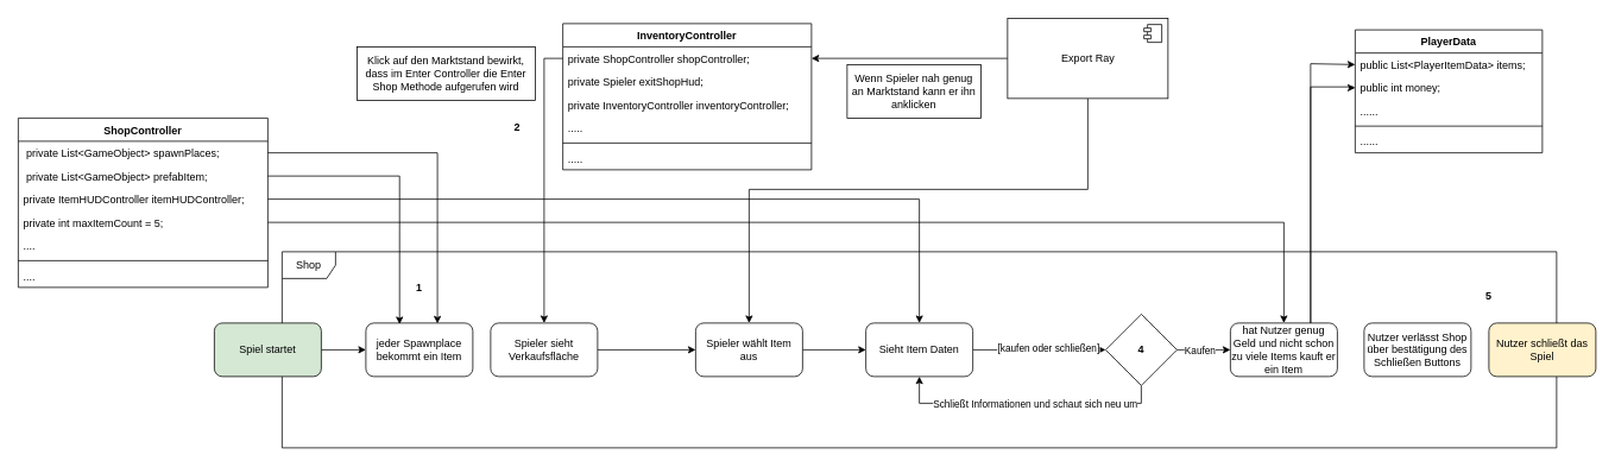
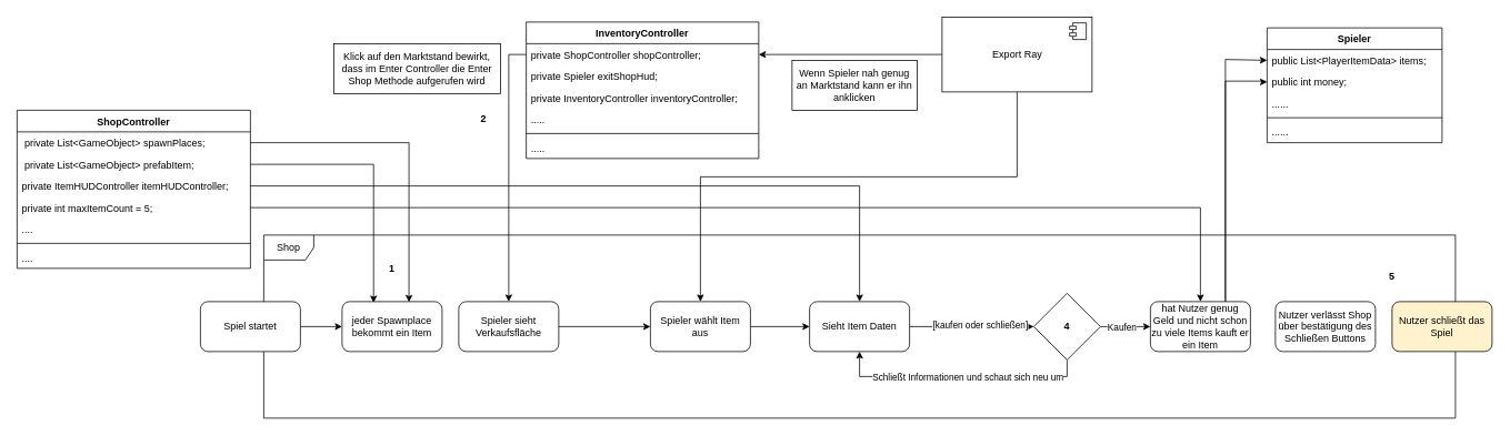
  <mxCell id="0" />
  <mxCell id="1" parent="0" />
  <mxCell id="2" value="ShopController" style="swimlane;fontStyle=1;align=center;verticalAlign=top;childLayout=stackLayout;horizontal=1;startSize=26;horizontalStack=0;resizeParent=1;resizeParentMax=0;resizeLast=0;collapsible=1;marginBottom=0;" parent="1" vertex="1"><mxGeometry x="20" y="132" width="280" height="190" as="geometry" /></mxCell>
  <mxCell id="3" value=" private List&lt;GameObject&gt; spawnPlaces;" style="text;strokeColor=none;fillColor=none;align=left;verticalAlign=top;spacingLeft=4;spacingRight=4;overflow=hidden;rotatable=0;points=[[0,0.5],[1,0.5]];portConstraint=eastwest;" parent="2" vertex="1"><mxGeometry y="26" width="280" height="26" as="geometry" /></mxCell>
  <mxCell id="4" value=" private List&lt;GameObject&gt; prefabItem;" style="text;strokeColor=none;fillColor=none;align=left;verticalAlign=top;spacingLeft=4;spacingRight=4;overflow=hidden;rotatable=0;points=[[0,0.5],[1,0.5]];portConstraint=eastwest;" parent="2" vertex="1"><mxGeometry y="52" width="280" height="26" as="geometry" /></mxCell>
  <mxCell id="5" value="private ItemHUDController itemHUDController;" style="text;strokeColor=none;fillColor=none;align=left;verticalAlign=top;spacingLeft=4;spacingRight=4;overflow=hidden;rotatable=0;points=[[0,0.5],[1,0.5]];portConstraint=eastwest;" parent="2" vertex="1"><mxGeometry y="78" width="280" height="26" as="geometry" /></mxCell>
  <mxCell id="6" value="private int maxItemCount = 5;" style="text;strokeColor=none;fillColor=none;align=left;verticalAlign=top;spacingLeft=4;spacingRight=4;overflow=hidden;rotatable=0;points=[[0,0.5],[1,0.5]];portConstraint=eastwest;" parent="2" vertex="1"><mxGeometry y="104" width="280" height="26" as="geometry" /></mxCell>
  <mxCell id="7" value="...." style="text;strokeColor=none;fillColor=none;align=left;verticalAlign=top;spacingLeft=4;spacingRight=4;overflow=hidden;rotatable=0;points=[[0,0.5],[1,0.5]];portConstraint=eastwest;" vertex="1" parent="2"><mxGeometry y="130" width="280" height="26" as="geometry" /></mxCell>
  <mxCell id="8" value="" style="line;strokeWidth=1;fillColor=none;align=left;verticalAlign=middle;spacingTop=-1;spacingLeft=3;spacingRight=3;rotatable=0;labelPosition=right;points=[];portConstraint=eastwest;" parent="2" vertex="1"><mxGeometry y="156" width="280" height="8" as="geometry" /></mxCell>
  <mxCell id="9" value="...." style="text;strokeColor=none;fillColor=none;align=left;verticalAlign=top;spacingLeft=4;spacingRight=4;overflow=hidden;rotatable=0;points=[[0,0.5],[1,0.5]];portConstraint=eastwest;" vertex="1" parent="2"><mxGeometry y="164" width="280" height="26" as="geometry" /></mxCell>
  <mxCell id="10" value="InventoryController" style="swimlane;fontStyle=1;align=center;verticalAlign=top;childLayout=stackLayout;horizontal=1;startSize=26;horizontalStack=0;resizeParent=1;resizeParentMax=0;resizeLast=0;collapsible=1;marginBottom=0;" parent="1" vertex="1"><mxGeometry x="631" y="26" width="279" height="164" as="geometry" /></mxCell>
  <mxCell id="11" value="private ShopController shopController;" style="text;strokeColor=none;fillColor=none;align=left;verticalAlign=top;spacingLeft=4;spacingRight=4;overflow=hidden;rotatable=0;points=[[0,0.5],[1,0.5]];portConstraint=eastwest;" parent="10" vertex="1"><mxGeometry y="26" width="279" height="26" as="geometry" /></mxCell>
  <mxCell id="12" value="private Spieler exitShopHud;" style="text;strokeColor=none;fillColor=none;align=left;verticalAlign=top;spacingLeft=4;spacingRight=4;overflow=hidden;rotatable=0;points=[[0,0.5],[1,0.5]];portConstraint=eastwest;" parent="10" vertex="1"><mxGeometry y="52" width="279" height="26" as="geometry" /></mxCell>
  <mxCell id="13" value="private InventoryController inventoryController;" style="text;strokeColor=none;fillColor=none;align=left;verticalAlign=top;spacingLeft=4;spacingRight=4;overflow=hidden;rotatable=0;points=[[0,0.5],[1,0.5]];portConstraint=eastwest;" parent="10" vertex="1"><mxGeometry y="78" width="279" height="26" as="geometry" /></mxCell>
  <mxCell id="14" value="....." style="text;strokeColor=none;fillColor=none;align=left;verticalAlign=top;spacingLeft=4;spacingRight=4;overflow=hidden;rotatable=0;points=[[0,0.5],[1,0.5]];portConstraint=eastwest;" vertex="1" parent="10"><mxGeometry y="104" width="279" height="26" as="geometry" /></mxCell>
  <mxCell id="15" value="" style="line;strokeWidth=1;fillColor=none;align=left;verticalAlign=middle;spacingTop=-1;spacingLeft=3;spacingRight=3;rotatable=0;labelPosition=right;points=[];portConstraint=eastwest;" parent="10" vertex="1"><mxGeometry y="130" width="279" height="8" as="geometry" /></mxCell>
  <mxCell id="16" value="....." style="text;strokeColor=none;fillColor=none;align=left;verticalAlign=top;spacingLeft=4;spacingRight=4;overflow=hidden;rotatable=0;points=[[0,0.5],[1,0.5]];portConstraint=eastwest;" vertex="1" parent="10"><mxGeometry y="138" width="279" height="26" as="geometry" /></mxCell>
  <mxCell id="17" style="edgeStyle=orthogonalEdgeStyle;rounded=0;orthogonalLoop=1;jettySize=auto;html=1;entryX=1;entryY=0.5;entryDx=0;entryDy=0;" parent="1" source="19" target="11" edge="1"><mxGeometry relative="1" as="geometry" /></mxCell>
  <mxCell id="18" style="edgeStyle=orthogonalEdgeStyle;rounded=0;orthogonalLoop=1;jettySize=auto;html=1;exitX=0.5;exitY=1;exitDx=0;exitDy=0;" parent="1" source="19" target="32" edge="1"><mxGeometry relative="1" as="geometry"><Array as="points"><mxPoint x="1220" y="212" /><mxPoint x="840" y="212" /></Array></mxGeometry></mxCell>
  <mxCell id="19" value="Export Ray" style="html=1;dropTarget=0;" parent="1" vertex="1"><mxGeometry x="1130" y="20" width="180" height="90" as="geometry" /></mxCell>
  <mxCell id="20" value="" style="shape=module;jettyWidth=8;jettyHeight=4;" parent="19" vertex="1"><mxGeometry x="1" width="20" height="20" relative="1" as="geometry"><mxPoint x="-27" y="7" as="offset" /></mxGeometry></mxCell>
  <mxCell id="21" value="Shop" style="shape=umlFrame;whiteSpace=wrap;html=1;" parent="1" vertex="1"><mxGeometry x="316" y="282" width="1430" height="220" as="geometry" /></mxCell>
  <mxCell id="22" style="edgeStyle=orthogonalEdgeStyle;rounded=0;orthogonalLoop=1;jettySize=auto;html=1;" parent="1" source="23" target="24" edge="1"><mxGeometry relative="1" as="geometry" /></mxCell>
- <mxCell id="23" value="Spiel startet" style="rounded=1;whiteSpace=wrap;html=1;fillColor=#d5e8d4;" parent="1" vertex="1"><mxGeometry x="240" y="362" width="120" height="60" as="geometry" /></mxCell>
+ <mxCell id="23" value="Spiel startet" style="rounded=1;whiteSpace=wrap;html=1;" parent="1" vertex="1"><mxGeometry x="240" y="362" width="120" height="60" as="geometry" /></mxCell>
  <mxCell id="24" value="jeder Spawnplace bekommt ein Item" style="rounded=1;whiteSpace=wrap;html=1;" parent="1" vertex="1"><mxGeometry x="410" y="362" width="120" height="60" as="geometry" /></mxCell>
  <mxCell id="25" style="edgeStyle=orthogonalEdgeStyle;rounded=0;orthogonalLoop=1;jettySize=auto;html=1;exitX=1;exitY=0.5;exitDx=0;exitDy=0;entryX=0.669;entryY=0.008;entryDx=0;entryDy=0;entryPerimeter=0;" parent="1" source="3" target="24" edge="1"><mxGeometry relative="1" as="geometry" /></mxCell>
  <mxCell id="26" style="edgeStyle=orthogonalEdgeStyle;rounded=0;orthogonalLoop=1;jettySize=auto;html=1;exitX=1;exitY=0.5;exitDx=0;exitDy=0;entryX=0.315;entryY=0.022;entryDx=0;entryDy=0;entryPerimeter=0;" parent="1" source="4" target="24" edge="1"><mxGeometry relative="1" as="geometry" /></mxCell>
  <mxCell id="27" style="edgeStyle=orthogonalEdgeStyle;rounded=0;orthogonalLoop=1;jettySize=auto;html=1;" parent="1" source="28" target="32" edge="1"><mxGeometry relative="1" as="geometry" /></mxCell>
  <mxCell id="28" value="Spieler sieht Verkaufsfläche" style="rounded=1;whiteSpace=wrap;html=1;" parent="1" vertex="1"><mxGeometry x="550" y="362" width="120" height="60" as="geometry" /></mxCell>
  <mxCell id="29" value="Wenn Spieler nah genug an Marktstand kann er ihn anklicken" style="rounded=0;whiteSpace=wrap;html=1;" parent="1" vertex="1"><mxGeometry x="950" y="72" width="150" height="60" as="geometry" /></mxCell>
  <mxCell id="30" value="Klick auf den Marktstand bewirkt, dass im Enter Controller die Enter Shop Methode aufgerufen wird" style="rounded=0;whiteSpace=wrap;html=1;" parent="1" vertex="1"><mxGeometry x="400" y="52" width="200" height="60" as="geometry" /></mxCell>
  <mxCell id="31" style="edgeStyle=orthogonalEdgeStyle;rounded=0;orthogonalLoop=1;jettySize=auto;html=1;" parent="1" source="32" target="36" edge="1"><mxGeometry relative="1" as="geometry" /></mxCell>
  <mxCell id="32" value="Spieler wählt Item aus" style="rounded=1;whiteSpace=wrap;html=1;" parent="1" vertex="1"><mxGeometry x="780" y="362" width="120" height="60" as="geometry" /></mxCell>
  <mxCell id="33" style="edgeStyle=orthogonalEdgeStyle;rounded=0;orthogonalLoop=1;jettySize=auto;html=1;" parent="1" source="11" target="28" edge="1"><mxGeometry relative="1" as="geometry" /></mxCell>
  <mxCell id="34" style="edgeStyle=orthogonalEdgeStyle;rounded=0;orthogonalLoop=1;jettySize=auto;html=1;" parent="1" source="36" target="42" edge="1"><mxGeometry relative="1" as="geometry" /></mxCell>
  <mxCell id="35" value="[kaufen oder schließen]" style="edgeLabel;html=1;align=center;verticalAlign=middle;resizable=0;points=[];" parent="34" vertex="1" connectable="0"><mxGeometry x="0.13" y="2" relative="1" as="geometry"><mxPoint as="offset" /></mxGeometry></mxCell>
  <mxCell id="36" value="Sieht Item Daten" style="rounded=1;whiteSpace=wrap;html=1;" parent="1" vertex="1"><mxGeometry x="971" y="362" width="120" height="60" as="geometry" /></mxCell>
  <mxCell id="37" style="edgeStyle=orthogonalEdgeStyle;rounded=0;orthogonalLoop=1;jettySize=auto;html=1;" parent="1" source="5" target="36" edge="1"><mxGeometry relative="1" as="geometry" /></mxCell>
  <mxCell id="38" style="edgeStyle=orthogonalEdgeStyle;rounded=0;orthogonalLoop=1;jettySize=auto;html=1;" parent="1" source="42" target="45" edge="1"><mxGeometry relative="1" as="geometry"><Array as="points"><mxPoint x="1340" y="392" /><mxPoint x="1340" y="392" /></Array></mxGeometry></mxCell>
  <mxCell id="39" value="Kaufen" style="edgeLabel;html=1;align=center;verticalAlign=middle;resizable=0;points=[];" parent="38" vertex="1" connectable="0"><mxGeometry x="-0.169" relative="1" as="geometry"><mxPoint as="offset" /></mxGeometry></mxCell>
  <mxCell id="40" style="edgeStyle=orthogonalEdgeStyle;rounded=0;orthogonalLoop=1;jettySize=auto;html=1;entryX=0.5;entryY=1;entryDx=0;entryDy=0;" parent="1" source="42" target="36" edge="1"><mxGeometry relative="1" as="geometry"><mxPoint x="1290" y="602" as="targetPoint" /><Array as="points"><mxPoint x="1280" y="452" /><mxPoint x="1031" y="452" /></Array></mxGeometry></mxCell>
  <mxCell id="41" value="Schließt Informationen und schaut sich neu um" style="edgeLabel;html=1;align=center;verticalAlign=middle;resizable=0;points=[];" parent="40" vertex="1" connectable="0"><mxGeometry x="0.063" relative="1" as="geometry"><mxPoint x="19" as="offset" /></mxGeometry></mxCell>
  <mxCell id="42" value="" style="rhombus;whiteSpace=wrap;html=1;" parent="1" vertex="1"><mxGeometry x="1240" y="352" width="80" height="80" as="geometry" /></mxCell>
  <mxCell id="43" style="edgeStyle=orthogonalEdgeStyle;rounded=0;orthogonalLoop=1;jettySize=auto;html=1;entryX=0;entryY=0.5;entryDx=0;entryDy=0;" edge="1" parent="1" source="45" target="50"><mxGeometry relative="1" as="geometry"><Array as="points"><mxPoint x="1470" y="71" /></Array></mxGeometry></mxCell>
  <mxCell id="44" style="edgeStyle=orthogonalEdgeStyle;rounded=0;orthogonalLoop=1;jettySize=auto;html=1;entryX=0;entryY=0.5;entryDx=0;entryDy=0;" edge="1" parent="1" source="45" target="51"><mxGeometry relative="1" as="geometry"><mxPoint x="1530" y="98" as="targetPoint" /><Array as="points"><mxPoint x="1470" y="97" /><mxPoint x="1518" y="97" /><mxPoint x="1518" y="98" /></Array></mxGeometry></mxCell>
  <mxCell id="45" value="hat Nutzer genug Geld und nicht schon zu viele Items kauft er ein Item" style="rounded=1;whiteSpace=wrap;html=1;" parent="1" vertex="1"><mxGeometry x="1380" y="362" width="120" height="60" as="geometry" /></mxCell>
  <mxCell id="46" style="edgeStyle=orthogonalEdgeStyle;rounded=0;orthogonalLoop=1;jettySize=auto;html=1;entryX=0.5;entryY=0;entryDx=0;entryDy=0;" parent="1" source="6" target="45" edge="1"><mxGeometry relative="1" as="geometry" /></mxCell>
  <mxCell id="47" value="Nutzer verlässt Shop über bestätigung des Schließen Buttons" style="rounded=1;whiteSpace=wrap;html=1;" parent="1" vertex="1"><mxGeometry x="1530" y="362" width="120" height="60" as="geometry" /></mxCell>
  <mxCell id="48" value="Nutzer schließt das Spiel" style="rounded=1;whiteSpace=wrap;html=1;fillColor=#fff2cc;" parent="1" vertex="1"><mxGeometry x="1670" y="362" width="120" height="60" as="geometry" /></mxCell>
- <mxCell id="49" value="PlayerData" style="swimlane;fontStyle=1;align=center;verticalAlign=top;childLayout=stackLayout;horizontal=1;startSize=26;horizontalStack=0;resizeParent=1;resizeParentMax=0;resizeLast=0;collapsible=1;marginBottom=0;" vertex="1" parent="1"><mxGeometry x="1520" y="33" width="210" height="138" as="geometry" /></mxCell>
+ <mxCell id="49" value="Spieler" style="swimlane;fontStyle=1;align=center;verticalAlign=top;childLayout=stackLayout;horizontal=1;startSize=26;horizontalStack=0;resizeParent=1;resizeParentMax=0;resizeLast=0;collapsible=1;marginBottom=0;" vertex="1" parent="1"><mxGeometry x="1520" y="33" width="210" height="138" as="geometry" /></mxCell>
  <mxCell id="50" value="public List&lt;PlayerItemData&gt; items;" style="text;strokeColor=none;fillColor=none;align=left;verticalAlign=top;spacingLeft=4;spacingRight=4;overflow=hidden;rotatable=0;points=[[0,0.5],[1,0.5]];portConstraint=eastwest;" vertex="1" parent="49"><mxGeometry y="26" width="210" height="26" as="geometry" /></mxCell>
  <mxCell id="51" value="public int money;" style="text;strokeColor=none;fillColor=none;align=left;verticalAlign=top;spacingLeft=4;spacingRight=4;overflow=hidden;rotatable=0;points=[[0,0.5],[1,0.5]];portConstraint=eastwest;" vertex="1" parent="49"><mxGeometry y="52" width="210" height="26" as="geometry" /></mxCell>
  <mxCell id="52" value="......" style="text;strokeColor=none;fillColor=none;align=left;verticalAlign=top;spacingLeft=4;spacingRight=4;overflow=hidden;rotatable=0;points=[[0,0.5],[1,0.5]];portConstraint=eastwest;" vertex="1" parent="49"><mxGeometry y="78" width="210" height="26" as="geometry" /></mxCell>
  <mxCell id="53" value="" style="line;strokeWidth=1;fillColor=none;align=left;verticalAlign=middle;spacingTop=-1;spacingLeft=3;spacingRight=3;rotatable=0;labelPosition=right;points=[];portConstraint=eastwest;" vertex="1" parent="49"><mxGeometry y="104" width="210" height="8" as="geometry" /></mxCell>
  <mxCell id="54" value="......" style="text;strokeColor=none;fillColor=none;align=left;verticalAlign=top;spacingLeft=4;spacingRight=4;overflow=hidden;rotatable=0;points=[[0,0.5],[1,0.5]];portConstraint=eastwest;" vertex="1" parent="49"><mxGeometry y="112" width="210" height="26" as="geometry" /></mxCell>
  <mxCell id="55" value="&lt;b&gt;1&lt;/b&gt;" style="text;html=1;strokeColor=none;fillColor=none;align=center;verticalAlign=middle;whiteSpace=wrap;rounded=0;sketch=0;" vertex="1" parent="1"><mxGeometry x="450" y="312" width="40" height="20" as="geometry" /></mxCell>
  <mxCell id="56" value="&lt;b&gt;2&lt;/b&gt;" style="text;html=1;strokeColor=none;fillColor=none;align=center;verticalAlign=middle;whiteSpace=wrap;rounded=0;sketch=0;" vertex="1" parent="1"><mxGeometry x="560" y="132" width="40" height="20" as="geometry" /></mxCell>
  <mxCell id="57" value="&lt;b&gt;4&lt;/b&gt;" style="text;html=1;strokeColor=none;fillColor=none;align=center;verticalAlign=middle;whiteSpace=wrap;rounded=0;sketch=0;" vertex="1" parent="1"><mxGeometry x="1260" y="382" width="40" height="20" as="geometry" /></mxCell>
  <mxCell id="58" value="&lt;b&gt;5&lt;/b&gt;" style="text;html=1;strokeColor=none;fillColor=none;align=center;verticalAlign=middle;whiteSpace=wrap;rounded=0;sketch=0;" vertex="1" parent="1"><mxGeometry x="1650" y="322" width="40" height="20" as="geometry" /></mxCell>
